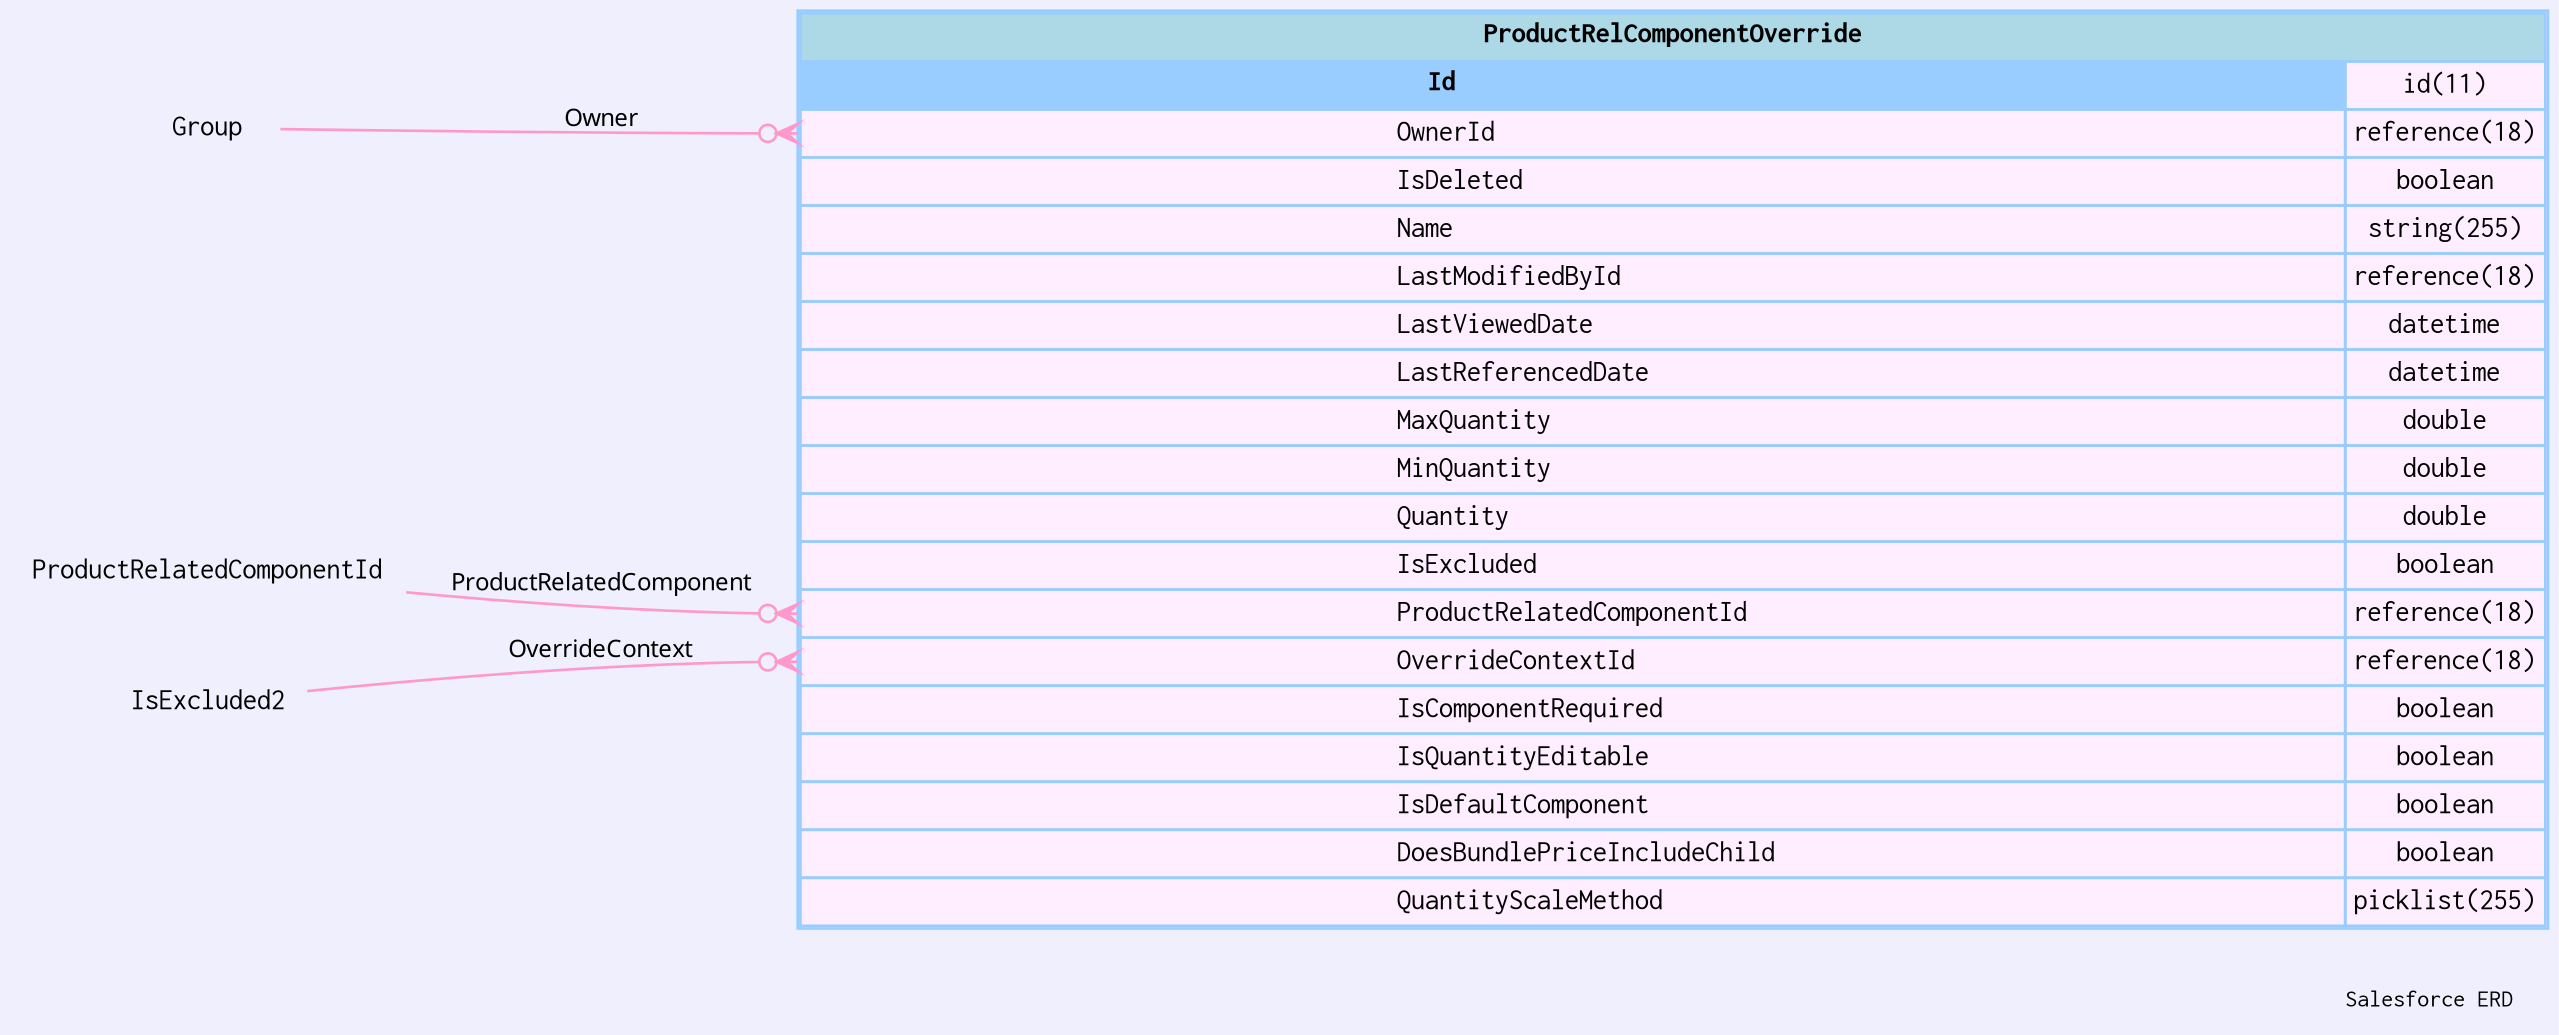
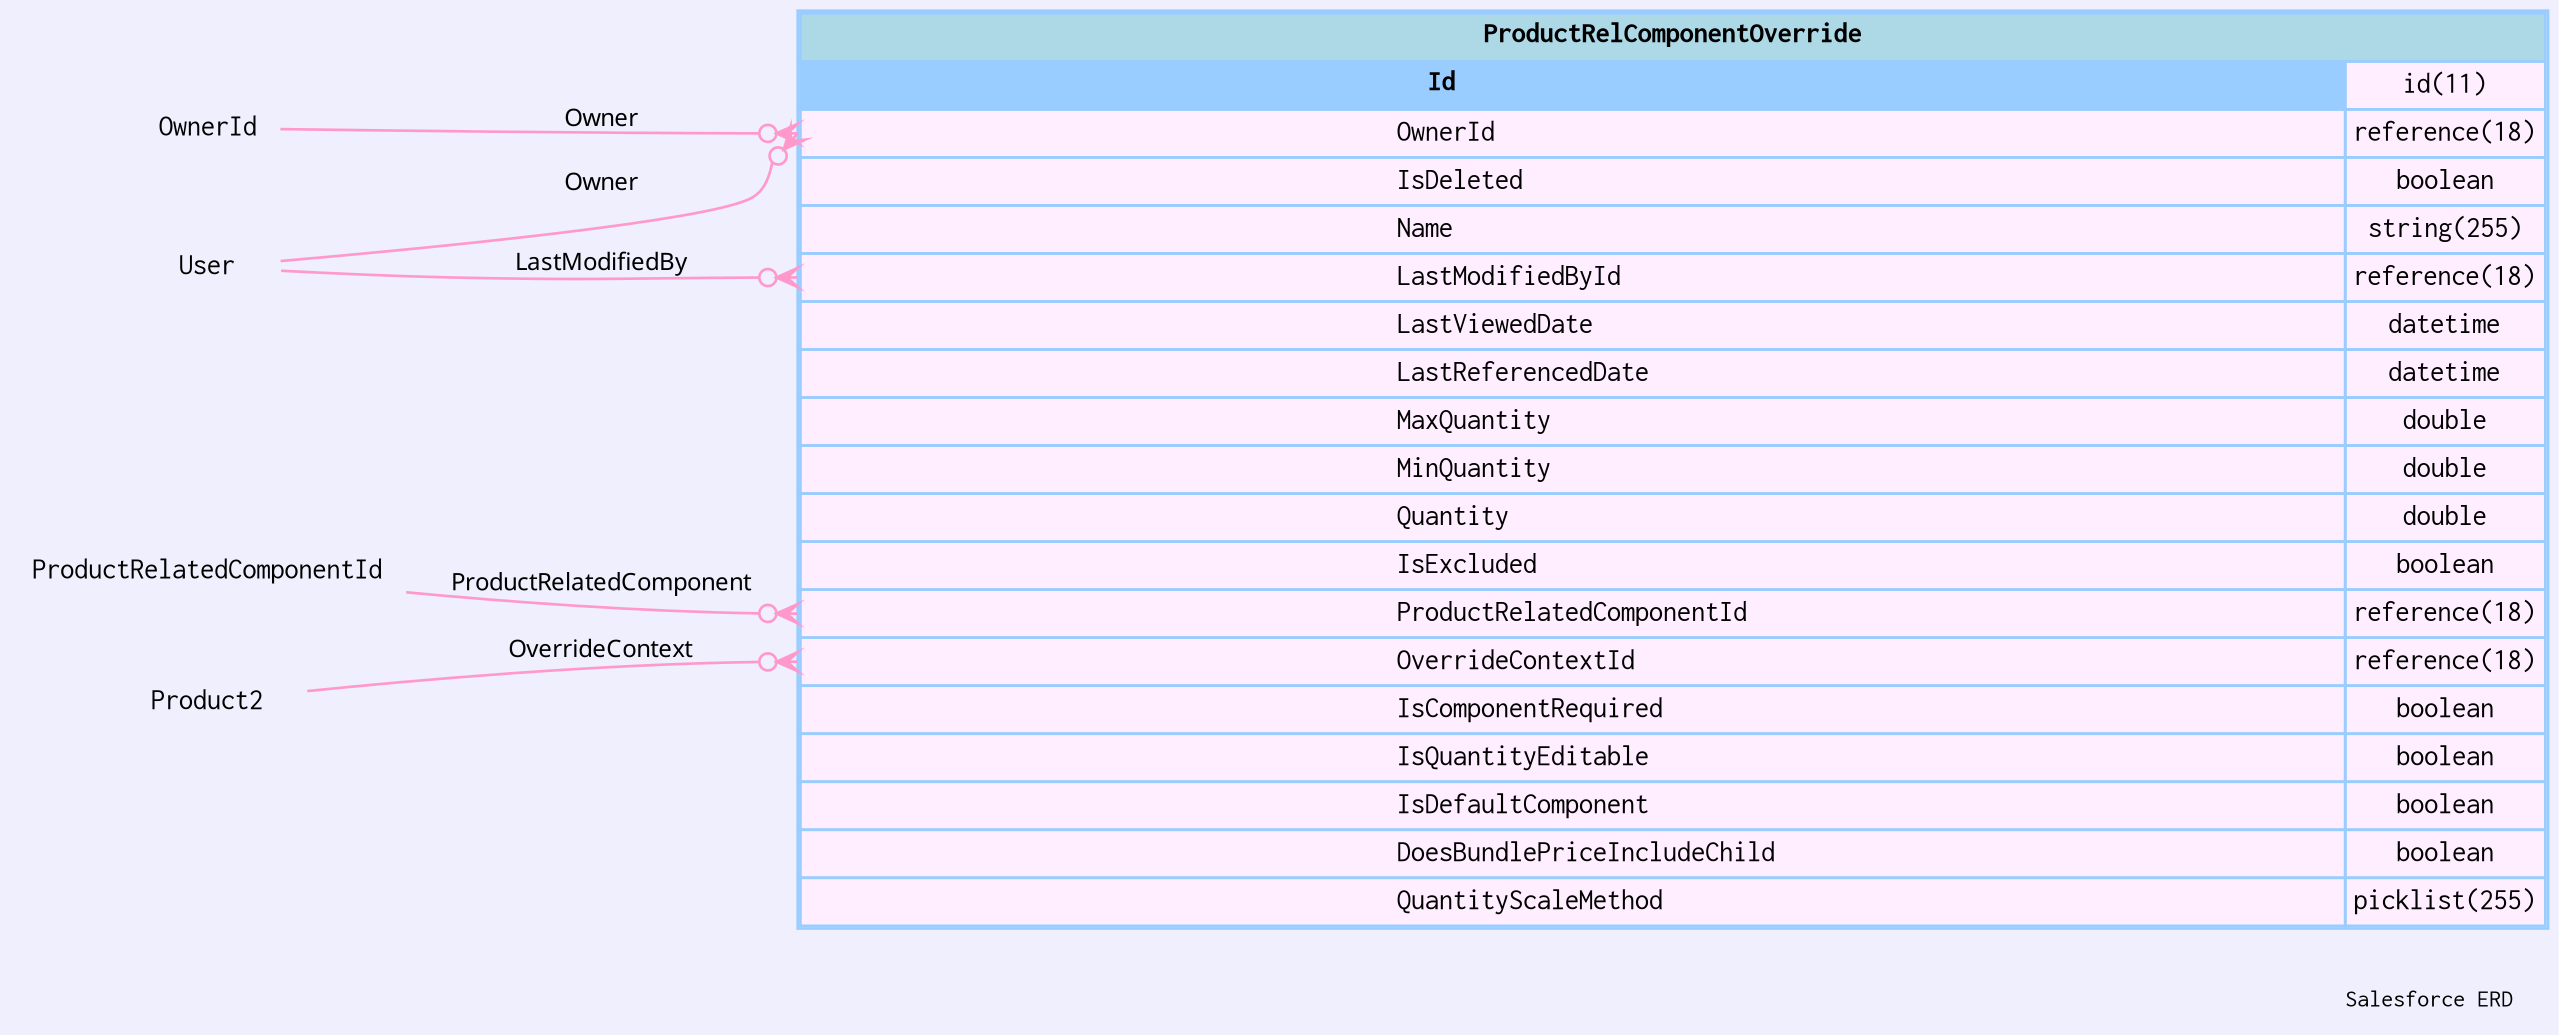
  digraph {
    bgcolor="#efeffd"
    fontname=Courier
    fontsize=9
    label="Salesforce ERD "
    labeljust=r
    nodesep=0.18
    rankdir=RL
    ranksep=0.46
    node [color="#99ccff" fontname=Courier fontsize=11 shape=plaintext]
    edge [arrowhead=none arrowsize=0.8 arrowtail=crowodot color="#ff99cc" dir=back fontname=Monaco fontsize=9 headport="Id:e" tailport="OwnerId:w"]
    n1 [label=<                 <table border="1" cellborder="1" cellspacing="0" bgcolor="#ffeeff" >                      <tr><td colspan="3" bgcolor="lightblue"><b>ProductRelComponentOverride</b></td></tr>              <tr>                                         <td  bgcolor="#99ccff" port="Id" align="left">                                            <b>Id</b>                                         </td><td>id(11)</td></tr> <tr>                                          <td port="OwnerId" align="left">                                          OwnerId                                        </td><td>reference(18)</td></tr> <tr>                                          <td port="IsDeleted" align="left">                                          IsDeleted                                        </td><td>boolean</td></tr> <tr>                                          <td port="Name" align="left">                                          Name                                        </td><td>string(255)</td></tr> <tr>                                          <td port="LastModifiedById" align="left">                                          LastModifiedById                                        </td><td>reference(18)</td></tr> <tr>                                          <td port="LastViewedDate" align="left">                                          LastViewedDate                                        </td><td>datetime</td></tr> <tr>                                          <td port="LastReferencedDate" align="left">                                          LastReferencedDate                                        </td><td>datetime</td></tr> <tr>                                          <td port="MaxQuantity" align="left">                                          MaxQuantity                                        </td><td>double</td></tr> <tr>                                          <td port="MinQuantity" align="left">                                          MinQuantity                                        </td><td>double</td></tr> <tr>                                          <td port="Quantity" align="left">                                          Quantity                                        </td><td>double</td></tr> <tr>                                          <td port="IsExcluded" align="left">                                          IsExcluded                                        </td><td>boolean</td></tr> <tr>                                          <td port="ProductRelatedComponentId" align="left">                                          ProductRelatedComponentId                                        </td><td>reference(18)</td></tr> <tr>                                          <td port="OverrideContextId" align="left">                                          OverrideContextId                                        </td><td>reference(18)</td></tr> <tr>                                          <td port="IsComponentRequired" align="left">                                          IsComponentRequired                                        </td><td>boolean</td></tr> <tr>                                          <td port="IsQuantityEditable" align="left">                                          IsQuantityEditable                                        </td><td>boolean</td></tr> <tr>                                          <td port="IsDefaultComponent" align="left">                                          IsDefaultComponent                                        </td><td>boolean</td></tr> <tr>                                          <td port="DoesBundlePriceIncludeChild" align="left">                                          DoesBundlePriceIncludeChild                                        </td><td>boolean</td></tr> <tr>                                          <td port="QuantityScaleMethod" align="left">                                          QuantityScaleMethod                                        </td><td>picklist(255)</td></tr>                             </table>                 > margin=0 shape=none]
-   Group
+   Group [label=OwnerId]
+   User
    n4 [label=ProductRelatedComponentId]
-   Product2 [label=IsExcluded2]
+   Product2
    n1 -> Group [label=Owner]
+   n1 -> User [label=Owner]
+   n1 -> User [label=LastModifiedBy tailport="LastModifiedById:w"]
    n1 -> n4 [label=ProductRelatedComponent tailport="ProductRelatedComponentId:w"]
    n1 -> Product2 [label=OverrideContext tailport="OverrideContextId:w"]
  }
